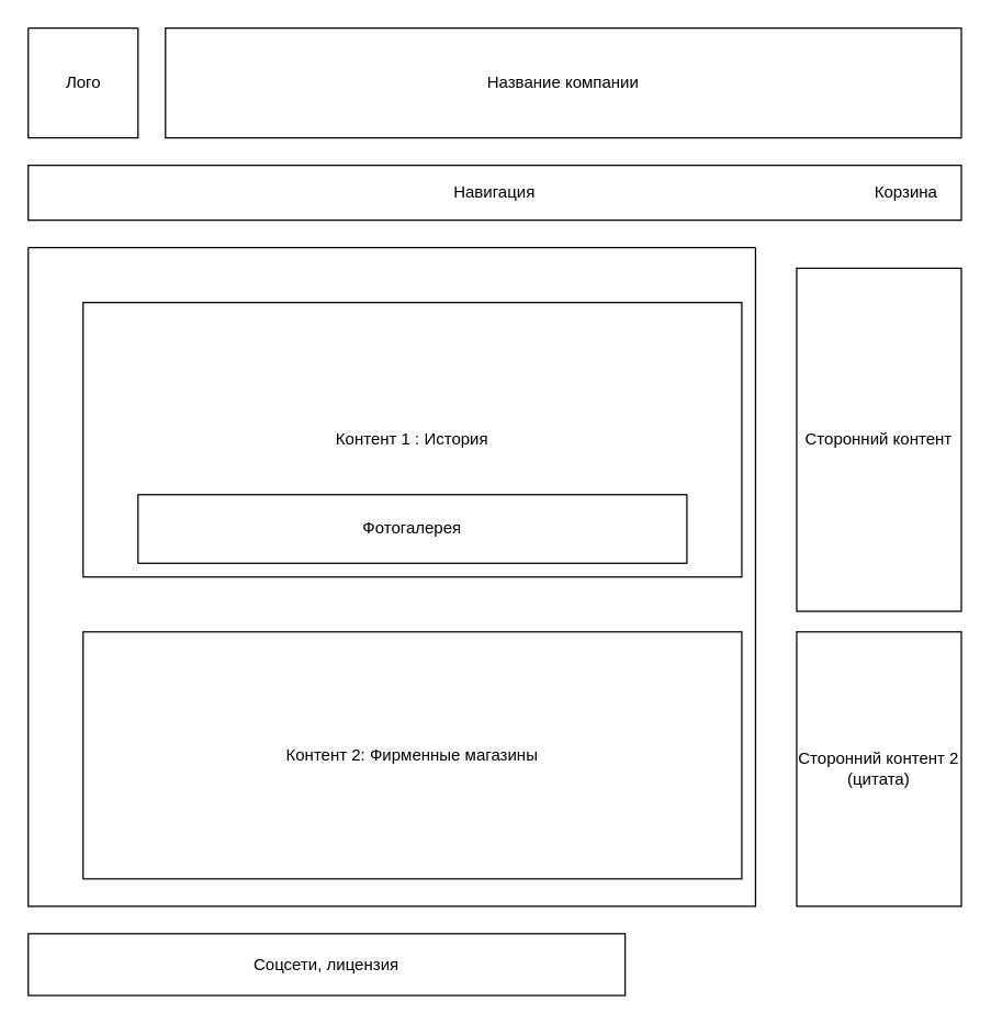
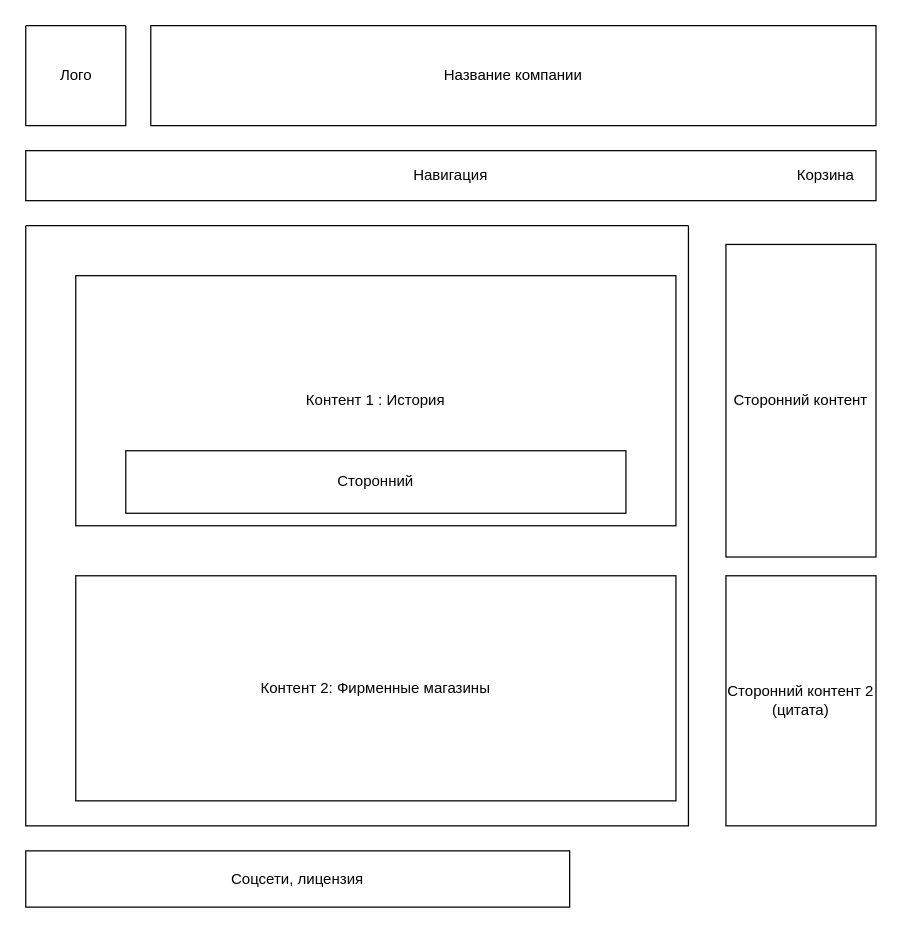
  <mxCell id="0" />
  <mxCell id="1" parent="0" />
  <mxCell id="2" value="" style="swimlane;startSize=0;" vertex="1" parent="1"><mxGeometry x="20" y="20" width="80" height="80" as="geometry" /></mxCell>
  <mxCell id="3" value="Лого" style="text;html=1;align=center;verticalAlign=middle;resizable=0;points=[];autosize=1;strokeColor=none;fillColor=none;" vertex="1" parent="2"><mxGeometry x="15" y="25" width="50" height="30" as="geometry" /></mxCell>
  <mxCell id="4" value="Название компании" style="rounded=0;whiteSpace=wrap;html=1;" vertex="1" parent="1"><mxGeometry x="120" y="20" width="580" height="80" as="geometry" /></mxCell>
  <mxCell id="5" value="Навигация" style="rounded=0;whiteSpace=wrap;html=1;" vertex="1" parent="1"><mxGeometry x="20" y="120" width="680" height="40" as="geometry" /></mxCell>
  <mxCell id="6" value="Корзина" style="text;html=1;strokeColor=none;fillColor=none;align=center;verticalAlign=middle;whiteSpace=wrap;rounded=0;" vertex="1" parent="1"><mxGeometry x="630" y="125" width="60" height="30" as="geometry" /></mxCell>
  <mxCell id="7" value="" style="swimlane;startSize=0;" vertex="1" parent="1"><mxGeometry x="20" y="180" width="530" height="480" as="geometry" /></mxCell>
  <mxCell id="8" value="Контент 2: Фирменные магазины" style="rounded=0;whiteSpace=wrap;html=1;" vertex="1" parent="7"><mxGeometry x="40" y="280" width="480" height="180" as="geometry" /></mxCell>
  <mxCell id="9" value="Сторонний контент" style="rounded=0;whiteSpace=wrap;html=1;" vertex="1" parent="1"><mxGeometry x="580" y="195" width="120" height="250" as="geometry" /></mxCell>
  <mxCell id="10" value="Сторонний контент 2 (цитата)" style="rounded=0;whiteSpace=wrap;html=1;direction=south;" vertex="1" parent="1"><mxGeometry x="580" y="460" width="120" height="200" as="geometry" /></mxCell>
  <mxCell id="11" value="Контент 1 : История" style="rounded=0;whiteSpace=wrap;html=1;" vertex="1" parent="1"><mxGeometry x="60" y="220" width="480" height="200" as="geometry" /></mxCell>
- <mxCell id="12" value="Фотогалерея" style="rounded=0;whiteSpace=wrap;html=1;" vertex="1" parent="1"><mxGeometry x="100" y="360" width="400" height="50" as="geometry" /></mxCell>
+ <mxCell id="12" value="Сторонний" style="rounded=0;whiteSpace=wrap;html=1;" vertex="1" parent="1"><mxGeometry x="100" y="360" width="400" height="50" as="geometry" /></mxCell>
  <mxCell id="13" value="Соцсети, лицензия" style="rounded=0;whiteSpace=wrap;html=1;" vertex="1" parent="1"><mxGeometry x="20" y="680" width="435" height="45" as="geometry" /></mxCell>
